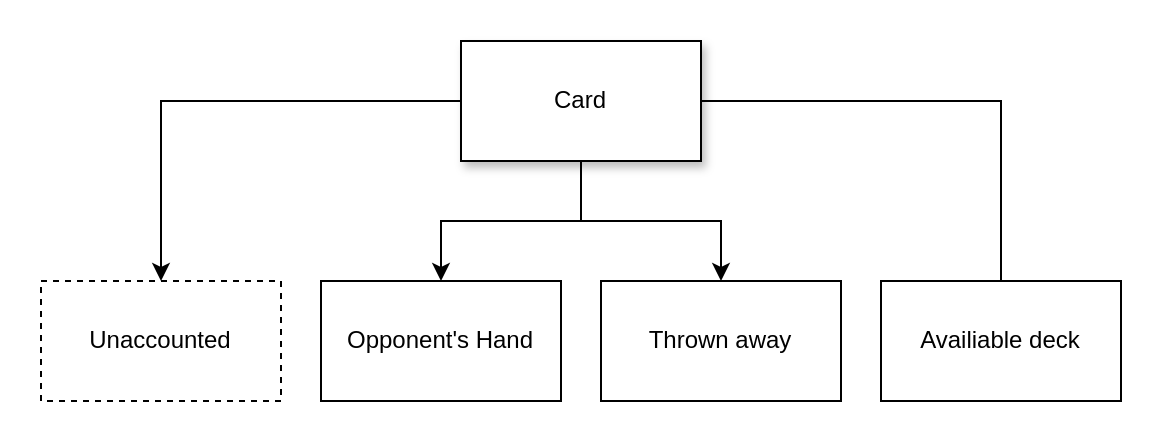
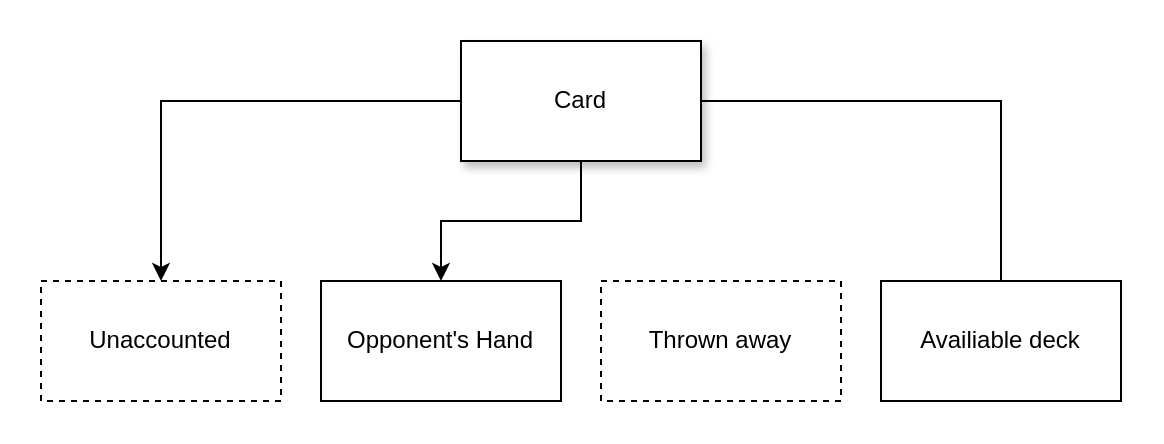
  <mxCell id="0" />
  <mxCell id="1" parent="0" />
  <mxCell id="2" style="edgeStyle=orthogonalEdgeStyle;rounded=0;orthogonalLoop=1;jettySize=auto;html=1;entryX=0.5;entryY=0;entryDx=0;entryDy=0;" edge="1" parent="1" source="6" target="7"><mxGeometry relative="1" as="geometry" /></mxCell>
  <mxCell id="3" style="edgeStyle=orthogonalEdgeStyle;rounded=0;orthogonalLoop=1;jettySize=auto;html=1;entryX=0.5;entryY=0;entryDx=0;entryDy=0;" edge="1" parent="1" source="6" target="8"><mxGeometry relative="1" as="geometry" /></mxCell>
- <mxCell id="4" style="edgeStyle=orthogonalEdgeStyle;rounded=0;orthogonalLoop=1;jettySize=auto;html=1;entryX=0.5;entryY=0;entryDx=0;entryDy=0;" edge="1" parent="1" source="6" target="9"><mxGeometry relative="1" as="geometry" /></mxCell>
  <mxCell id="5" style="edgeStyle=orthogonalEdgeStyle;rounded=0;orthogonalLoop=1;jettySize=auto;html=1;entryX=0.5;entryY=0;entryDx=0;entryDy=0;endArrow=none;" edge="1" parent="1" source="6" target="10"><mxGeometry relative="1" as="geometry" /></mxCell>
  <mxCell id="6" value="Card" style="rounded=0;whiteSpace=wrap;html=1;shadow=1;" vertex="1" parent="1"><mxGeometry x="230" y="20" width="120" height="60" as="geometry" /></mxCell>
  <mxCell id="7" value="Unaccounted" style="rounded=0;whiteSpace=wrap;html=1;dashed=1;" vertex="1" parent="1"><mxGeometry x="20" y="140" width="120" height="60" as="geometry" /></mxCell>
  <mxCell id="8" value="Opponent's Hand" style="rounded=0;whiteSpace=wrap;html=1;" vertex="1" parent="1"><mxGeometry x="160" y="140" width="120" height="60" as="geometry" /></mxCell>
- <mxCell id="9" value="Thrown away" style="rounded=0;whiteSpace=wrap;html=1;" vertex="1" parent="1"><mxGeometry x="300" y="140" width="120" height="60" as="geometry" /></mxCell>
+ <mxCell id="9" value="Thrown away" style="rounded=0;whiteSpace=wrap;html=1;dashed=1;" vertex="1" parent="1"><mxGeometry x="300" y="140" width="120" height="60" as="geometry" /></mxCell>
  <mxCell id="10" value="Availiable deck" style="rounded=0;whiteSpace=wrap;html=1;" vertex="1" parent="1"><mxGeometry x="440" y="140" width="120" height="60" as="geometry" /></mxCell>
